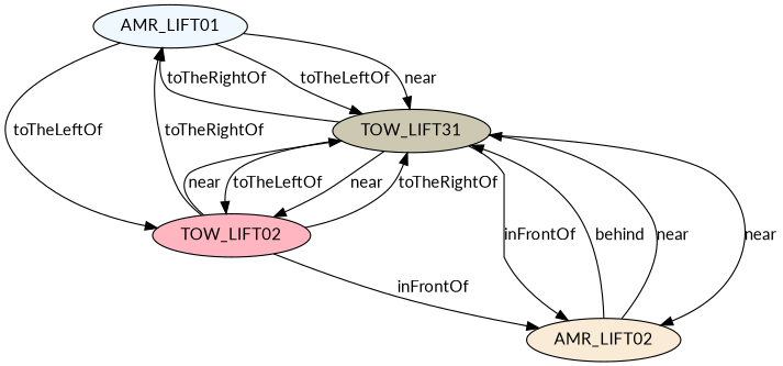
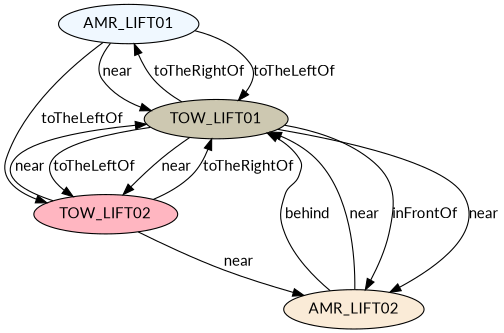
  digraph {
    fontname=Lato
    node [fontname=Lato style=filled]
    edge [color=black fontname=Lato style=filled]
    n1 [fillcolor=aliceblue label=AMR_LIFT01]
-   n2 [fillcolor=cornsilk3 label=TOW_LIFT31]
+   n2 [fillcolor=cornsilk3 label=TOW_LIFT01]
    n3 [fillcolor=lightpink label=TOW_LIFT02]
    n4 [fillcolor=antiquewhite label=AMR_LIFT02]
    n1 -> n2 [label=toTheLeftOf]
    n1 -> n2 [label=near]
    n1 -> n3 [label=toTheLeftOf]
    n2 -> n1 [label=toTheRightOf]
    n2 -> n3 [label=toTheLeftOf]
    n2 -> n3 [label=near]
    n2 -> n4 [label=inFrontOf]
    n2 -> n4 [label=near]
-   n3 -> n1 [label=toTheRightOf]
    n3 -> n2 [label=toTheRightOf]
    n3 -> n2 [label=near]
-   n3 -> n4 [label=inFrontOf]
+   n3 -> n4 [label=near]
    n4 -> n2 [label=behind]
    n4 -> n2 [label=near]
  }
